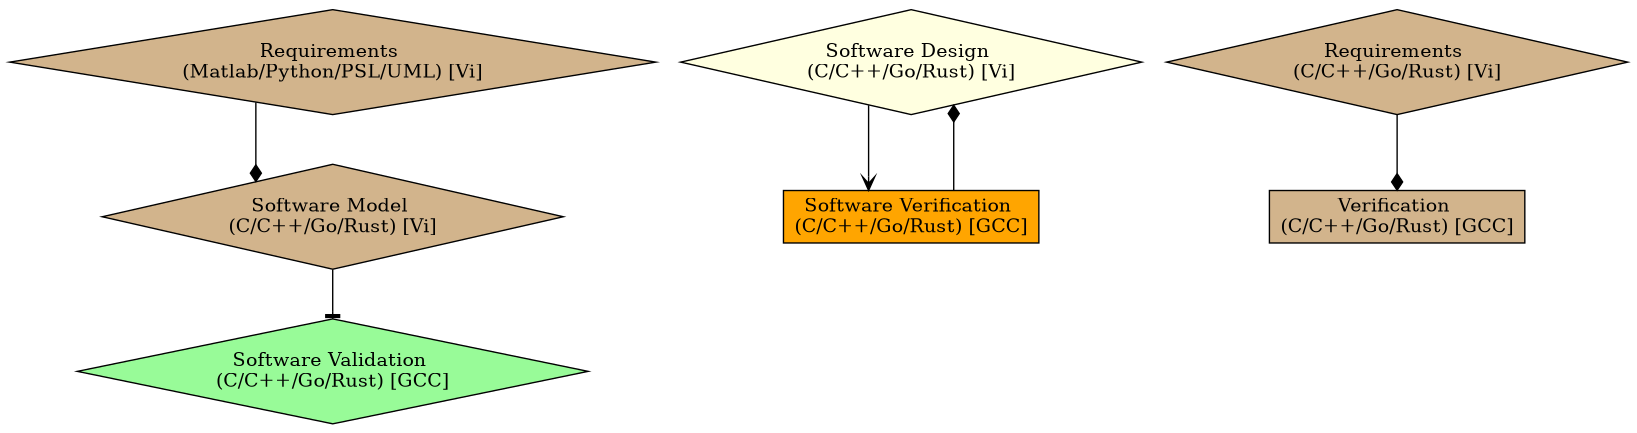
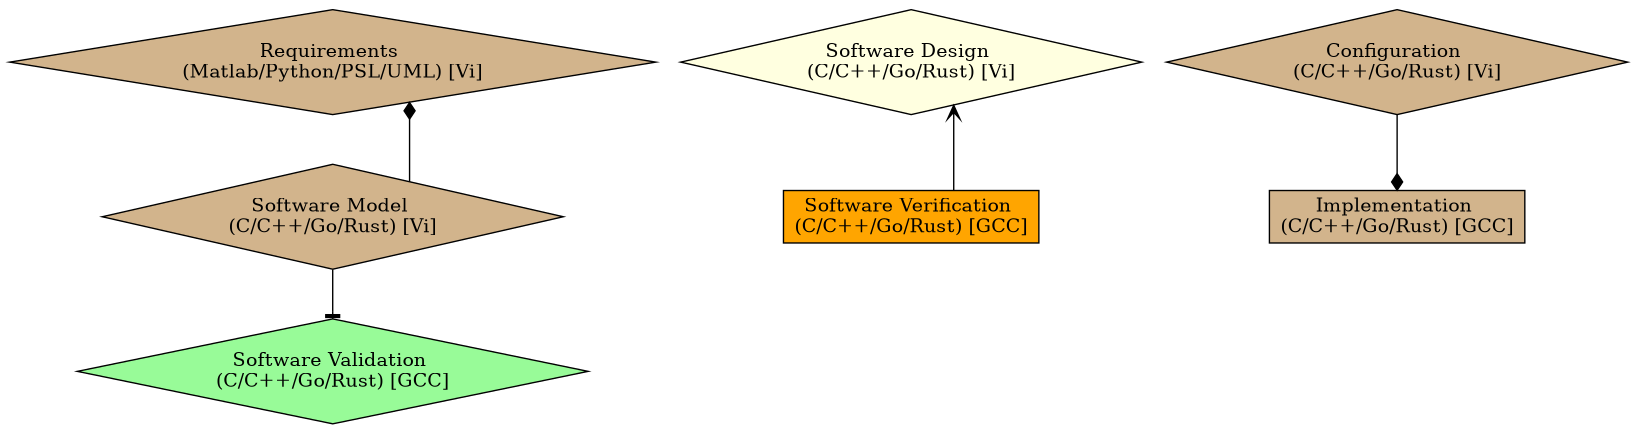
  digraph {
    rankdir=TB
    splines=ortho
    node [fillcolor=tan shape=diamond style=filled]
    edge [arrowhead=diamond]
    n1 [label="Requirements \n(Matlab/Python/PSL/UML) [Vi]"]
    n2 [label="Software Model \n(C/C++/Go/Rust) [Vi]"]
    n3 [fillcolor=palegreen label="Software Validation \n(C/C++/Go/Rust) [GCC]"]
    n4 [fillcolor=lightyellow label="Software Design \n(C/C++/Go/Rust) [Vi]"]
    n5 [fillcolor=orange label="Software Verification \n(C/C++/Go/Rust) [GCC]" shape=box]
-   n6 [label="Requirements \n(C/C++/Go/Rust) [Vi]"]
-   n7 [label="Verification \n(C/C++/Go/Rust) [GCC]" shape=box]
-   n1 -> n2
+   n6 [label="Configuration \n(C/C++/Go/Rust) [Vi]"]
+   n7 [label="Implementation \n(C/C++/Go/Rust) [GCC]" shape=box]
+   n2 -> n1
    n2 -> n3 [arrowhead=tee]
-   n4 -> n5 [arrowhead=vee]
-   n5 -> n4
+   n5 -> n4 [arrowhead=vee]
    n6 -> n7
  }
